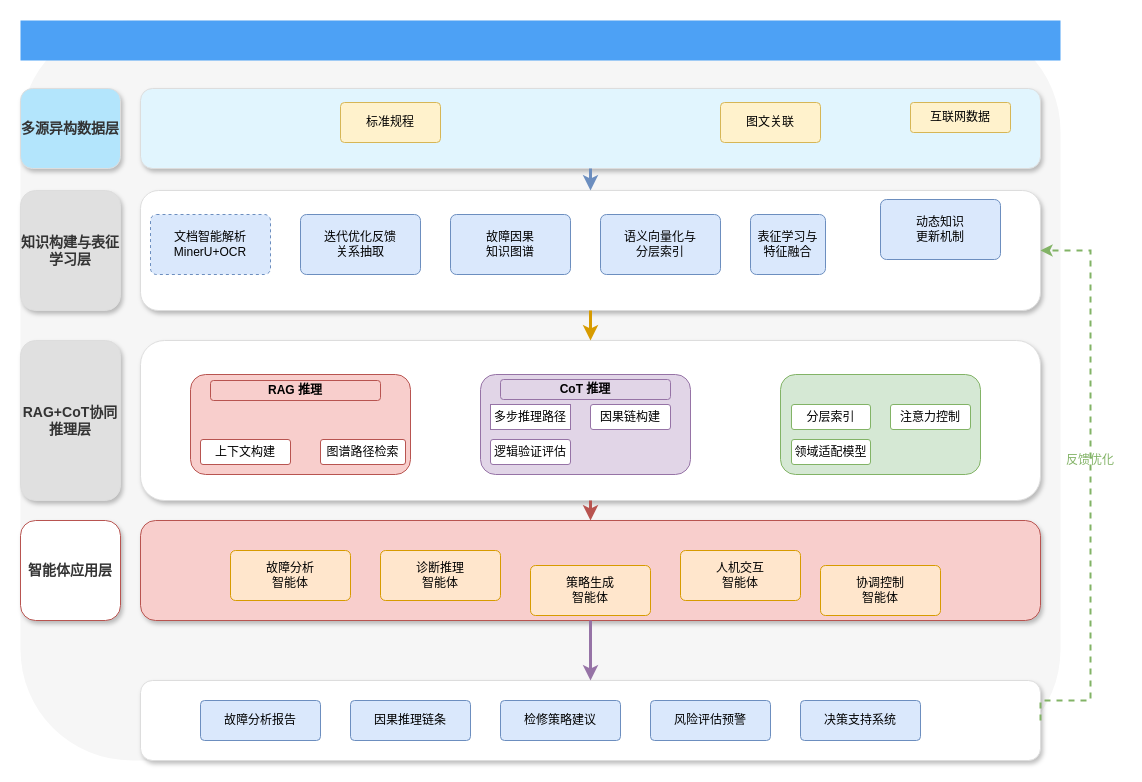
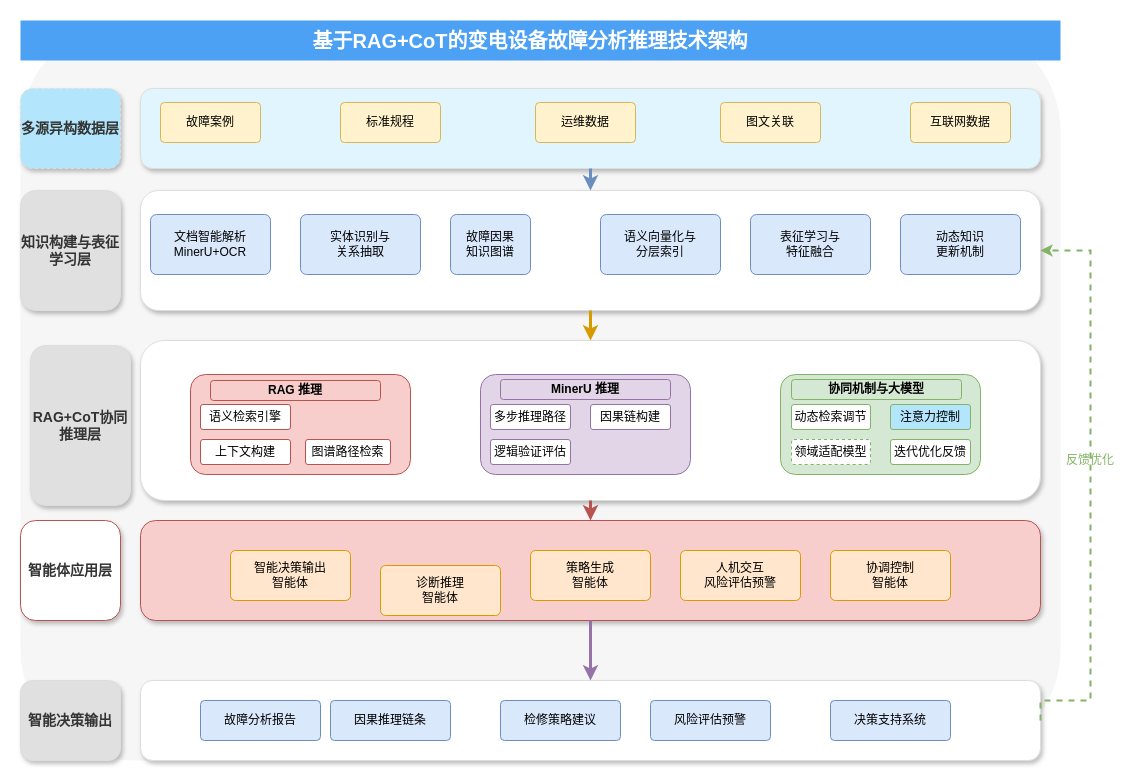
  <mxCell id="0" />
  <mxCell id="1" parent="0" />
  <mxCell id="2" value="" style="rounded=1;whiteSpace=wrap;html=1;fillColor=#F6F6F6;strokeColor=none;" parent="1" vertex="1"><mxGeometry x="20" y="20" width="1040" height="740" as="geometry" /></mxCell>
  <mxCell id="3" value="" style="rounded=0;whiteSpace=wrap;html=1;fillColor=#4DA1F5;strokeColor=none;" parent="1" vertex="1"><mxGeometry x="20" y="20" width="1040" height="40" as="geometry" /></mxCell>
+ <mxCell id="4" value="基于RAG+CoT的变电设备故障分析推理技术架构" style="text;html=1;strokeColor=none;fillColor=none;align=center;verticalAlign=middle;whiteSpace=wrap;rounded=0;fontSize=20;fontStyle=1;fontColor=#FFFFFF;" parent="1" vertex="1"><mxGeometry x="90" y="20" width="880" height="40" as="geometry" /></mxCell>
  <mxCell id="5" value="" style="rounded=1;whiteSpace=wrap;html=1;fillColor=#E1F5FE;strokeColor=#dddddd;shadow=1;strokeWidth=1;arcSize=15;" parent="1" vertex="1"><mxGeometry x="140" y="88" width="900" height="80" as="geometry" /></mxCell>
- <mxCell id="6" value="多源异构数据层" style="rounded=1;whiteSpace=wrap;html=1;fillColor=#B3E5FC;strokeColor=#dddddd;fontSize=14;fontStyle=1;fontColor=#333333;shadow=1;strokeWidth=1;align=center;verticalAlign=middle;arcSize=15;" parent="1" vertex="1"><mxGeometry x="20" y="88" width="100" height="80" as="geometry" /></mxCell>
+ <mxCell id="6" value="多源异构数据层" style="rounded=1;whiteSpace=wrap;html=1;fillColor=#B3E5FC;strokeColor=#dddddd;fontSize=14;fontStyle=1;fontColor=#333333;shadow=1;strokeWidth=1;align=center;verticalAlign=middle;arcSize=15;dashed=1;" parent="1" vertex="1"><mxGeometry x="20" y="88" width="100" height="80" as="geometry" /></mxCell>
+ <mxCell id="7" value="故障案例" style="rounded=1;whiteSpace=wrap;html=1;fillColor=#fff2cc;strokeColor=#d6b656;arcSize=10;" parent="1" vertex="1"><mxGeometry x="160" y="102" width="100" height="40" as="geometry" /></mxCell>
  <mxCell id="8" value="标准规程" style="rounded=1;whiteSpace=wrap;html=1;fillColor=#fff2cc;strokeColor=#d6b656;arcSize=10;" parent="1" vertex="1"><mxGeometry x="340" y="102" width="100" height="40" as="geometry" /></mxCell>
+ <mxCell id="9" value="运维数据" style="rounded=1;whiteSpace=wrap;html=1;fillColor=#fff2cc;strokeColor=#d6b656;arcSize=10;" parent="1" vertex="1"><mxGeometry x="535" y="102" width="100" height="40" as="geometry" /></mxCell>
  <mxCell id="10" value="图文关联" style="rounded=1;whiteSpace=wrap;html=1;fillColor=#fff2cc;strokeColor=#d6b656;arcSize=10;" parent="1" vertex="1"><mxGeometry x="720" y="102" width="100" height="40" as="geometry" /></mxCell>
- <mxCell id="11" value="互联网数据" style="rounded=1;whiteSpace=wrap;html=1;fillColor=#fff2cc;strokeColor=#d6b656;arcSize=10;" parent="1" vertex="1"><mxGeometry x="910" y="102" width="100" height="30" as="geometry" /></mxCell>
+ <mxCell id="11" value="互联网数据" style="rounded=1;whiteSpace=wrap;html=1;fillColor=#fff2cc;strokeColor=#d6b656;arcSize=10;" parent="1" vertex="1"><mxGeometry x="910" y="102" width="100" height="40" as="geometry" /></mxCell>
  <mxCell id="12" value="" style="rounded=1;whiteSpace=wrap;html=1;fillColor=#FFFFFF;strokeColor=#dddddd;shadow=1;strokeWidth=1;arcSize=15;" parent="1" vertex="1"><mxGeometry x="140" y="190" width="900" height="120" as="geometry" /></mxCell>
  <mxCell id="13" value="知识构建与表征学习层" style="rounded=1;whiteSpace=wrap;html=1;fillColor=#E0E0E0;strokeColor=#dddddd;fontSize=14;fontStyle=1;fontColor=#333333;shadow=1;strokeWidth=1;align=center;verticalAlign=middle;arcSize=15;" parent="1" vertex="1"><mxGeometry x="20" y="190" width="100" height="120" as="geometry" /></mxCell>
- <mxCell id="14" value="文档智能解析&#10;MinerU+OCR" style="rounded=1;whiteSpace=wrap;html=1;fillColor=#dae8fc;strokeColor=#6c8ebf;arcSize=10;dashed=1;" parent="1" vertex="1"><mxGeometry x="150" y="214" width="120" height="60" as="geometry" /></mxCell>
- <mxCell id="15" value="迭代优化反馈&#10;关系抽取" style="rounded=1;whiteSpace=wrap;html=1;fillColor=#dae8fc;strokeColor=#6c8ebf;arcSize=10;" parent="1" vertex="1"><mxGeometry x="300" y="214" width="120" height="60" as="geometry" /></mxCell>
- <mxCell id="16" value="故障因果&#10;知识图谱" style="rounded=1;whiteSpace=wrap;html=1;fillColor=#dae8fc;strokeColor=#6c8ebf;arcSize=10;" parent="1" vertex="1"><mxGeometry x="450" y="214" width="120" height="60" as="geometry" /></mxCell>
+ <mxCell id="14" value="文档智能解析&#10;MinerU+OCR" style="rounded=1;whiteSpace=wrap;html=1;fillColor=#dae8fc;strokeColor=#6c8ebf;arcSize=10;" parent="1" vertex="1"><mxGeometry x="150" y="214" width="120" height="60" as="geometry" /></mxCell>
+ <mxCell id="15" value="实体识别与&#10;关系抽取" style="rounded=1;whiteSpace=wrap;html=1;fillColor=#dae8fc;strokeColor=#6c8ebf;arcSize=10;" parent="1" vertex="1"><mxGeometry x="300" y="214" width="120" height="60" as="geometry" /></mxCell>
+ <mxCell id="16" value="故障因果&#10;知识图谱" style="rounded=1;whiteSpace=wrap;html=1;fillColor=#dae8fc;strokeColor=#6c8ebf;arcSize=10;" parent="1" vertex="1"><mxGeometry x="450" y="214" width="80" height="60" as="geometry" /></mxCell>
  <mxCell id="17" value="语义向量化与&#10;分层索引" style="rounded=1;whiteSpace=wrap;html=1;fillColor=#dae8fc;strokeColor=#6c8ebf;arcSize=10;" parent="1" vertex="1"><mxGeometry x="600" y="214" width="120" height="60" as="geometry" /></mxCell>
- <mxCell id="18" value="表征学习与&#10;特征融合" style="rounded=1;whiteSpace=wrap;html=1;fillColor=#dae8fc;strokeColor=#6c8ebf;arcSize=10;" parent="1" vertex="1"><mxGeometry x="750" y="214" width="75" height="60" as="geometry" /></mxCell>
- <mxCell id="19" value="动态知识&#10;更新机制" style="rounded=1;whiteSpace=wrap;html=1;fillColor=#dae8fc;strokeColor=#6c8ebf;arcSize=10;" parent="1" vertex="1"><mxGeometry x="880" y="199" width="120" height="60" as="geometry" /></mxCell>
+ <mxCell id="18" value="表征学习与&#10;特征融合" style="rounded=1;whiteSpace=wrap;html=1;fillColor=#dae8fc;strokeColor=#6c8ebf;arcSize=10;" parent="1" vertex="1"><mxGeometry x="750" y="214" width="120" height="60" as="geometry" /></mxCell>
+ <mxCell id="19" value="动态知识&#10;更新机制" style="rounded=1;whiteSpace=wrap;html=1;fillColor=#dae8fc;strokeColor=#6c8ebf;arcSize=10;" parent="1" vertex="1"><mxGeometry x="900" y="214" width="120" height="60" as="geometry" /></mxCell>
  <mxCell id="20" value="" style="rounded=1;whiteSpace=wrap;html=1;fillColor=#FFFFFF;strokeColor=#dddddd;shadow=1;strokeWidth=1;arcSize=15;" parent="1" vertex="1"><mxGeometry x="140" y="340" width="900" height="160" as="geometry" /></mxCell>
- <mxCell id="21" value="RAG+CoT协同推理层" style="rounded=1;whiteSpace=wrap;html=1;fillColor=#E0E0E0;strokeColor=#dddddd;fontSize=14;fontStyle=1;fontColor=#333333;shadow=1;strokeWidth=1;align=center;verticalAlign=middle;arcSize=15;" parent="1" vertex="1"><mxGeometry x="20" y="340" width="100" height="160" as="geometry" /></mxCell>
+ <mxCell id="21" value="RAG+CoT协同推理层" style="rounded=1;whiteSpace=wrap;html=1;fillColor=#E0E0E0;strokeColor=#dddddd;fontSize=14;fontStyle=1;fontColor=#333333;shadow=1;strokeWidth=1;align=center;verticalAlign=middle;arcSize=15;" parent="1" vertex="1"><mxGeometry x="30" y="345" width="100" height="160" as="geometry" /></mxCell>
  <mxCell id="22" value="" style="rounded=1;whiteSpace=wrap;html=1;fillColor=#f8cecc;strokeColor=#b85450;fontSize=12;fontStyle=1;arcSize=15;" parent="1" vertex="1"><mxGeometry x="190" y="374" width="220" height="100" as="geometry" /></mxCell>
  <mxCell id="23" value="RAG 推理" style="rounded=1;whiteSpace=wrap;html=1;fillColor=#f8cecc;strokeColor=#b85450;fontSize=12;fontStyle=1;arcSize=15;" parent="1" vertex="1"><mxGeometry x="210" y="380" width="170" height="20" as="geometry" /></mxCell>
+ <mxCell id="24" value="语义检索引擎" style="rounded=1;whiteSpace=wrap;html=1;fillColor=#ffffff;strokeColor=#b85450;arcSize=10;" parent="1" vertex="1"><mxGeometry x="200" y="404" width="90" height="25" as="geometry" /></mxCell>
  <mxCell id="25" value="上下文构建" style="rounded=1;whiteSpace=wrap;html=1;fillColor=#ffffff;strokeColor=#b85450;arcSize=10;" parent="1" vertex="1"><mxGeometry x="200" y="439" width="90" height="25" as="geometry" /></mxCell>
- <mxCell id="26" value="图谱路径检索" style="rounded=1;whiteSpace=wrap;html=1;fillColor=#ffffff;strokeColor=#b85450;arcSize=10;" parent="1" vertex="1"><mxGeometry x="320" y="439" width="85" height="25" as="geometry" /></mxCell>
+ <mxCell id="26" value="图谱路径检索" style="rounded=1;whiteSpace=wrap;html=1;fillColor=#ffffff;strokeColor=#b85450;arcSize=10;" parent="1" vertex="1"><mxGeometry x="305" y="439" width="85" height="25" as="geometry" /></mxCell>
  <mxCell id="27" value="" style="rounded=1;whiteSpace=wrap;html=1;fillColor=#e1d5e7;strokeColor=#9673a6;fontSize=12;fontStyle=1;arcSize=15;" parent="1" vertex="1"><mxGeometry x="480" y="374" width="210" height="100" as="geometry" /></mxCell>
- <mxCell id="28" value="CoT 推理" style="rounded=1;whiteSpace=wrap;html=1;fillColor=#e1d5e7;strokeColor=#9673a6;fontSize=12;fontStyle=1;arcSize=15;" parent="1" vertex="1"><mxGeometry x="500" y="379" width="170" height="20" as="geometry" /></mxCell>
- <mxCell id="29" value="多步推理路径" style="whiteSpace=wrap;html=1;fillColor=#ffffff;strokeColor=#9673a6;arcSize=10;rounded=0;" parent="1" vertex="1"><mxGeometry x="490" y="404" width="80" height="25" as="geometry" /></mxCell>
+ <mxCell id="28" value="MinerU 推理" style="rounded=1;whiteSpace=wrap;html=1;fillColor=#e1d5e7;strokeColor=#9673a6;fontSize=12;fontStyle=1;arcSize=15;" parent="1" vertex="1"><mxGeometry x="500" y="379" width="170" height="20" as="geometry" /></mxCell>
+ <mxCell id="29" value="多步推理路径" style="rounded=1;whiteSpace=wrap;html=1;fillColor=#ffffff;strokeColor=#9673a6;arcSize=10;" parent="1" vertex="1"><mxGeometry x="490" y="404" width="80" height="25" as="geometry" /></mxCell>
  <mxCell id="30" value="因果链构建" style="rounded=1;whiteSpace=wrap;html=1;fillColor=#ffffff;strokeColor=#9673a6;arcSize=10;" parent="1" vertex="1"><mxGeometry x="590" y="404" width="80" height="25" as="geometry" /></mxCell>
  <mxCell id="31" value="逻辑验证评估" style="rounded=1;whiteSpace=wrap;html=1;fillColor=#ffffff;strokeColor=#9673a6;arcSize=10;" parent="1" vertex="1"><mxGeometry x="490" y="439" width="80" height="25" as="geometry" /></mxCell>
  <mxCell id="32" value="" style="rounded=1;whiteSpace=wrap;html=1;fillColor=#d5e8d4;strokeColor=#82b366;fontSize=12;fontStyle=1;arcSize=15;" parent="1" vertex="1"><mxGeometry x="780" y="374" width="200" height="100" as="geometry" /></mxCell>
- <mxCell id="34" value="分层索引" style="rounded=1;whiteSpace=wrap;html=1;fillColor=#ffffff;strokeColor=#82b366;arcSize=10;" parent="1" vertex="1"><mxGeometry x="791" y="404" width="79" height="25" as="geometry" /></mxCell>
- <mxCell id="35" value="注意力控制" style="rounded=1;whiteSpace=wrap;html=1;fillColor=#ffffff;strokeColor=#82b366;arcSize=10;" parent="1" vertex="1"><mxGeometry x="890" y="404" width="80" height="25" as="geometry" /></mxCell>
- <mxCell id="36" value="领域适配模型" style="rounded=1;whiteSpace=wrap;html=1;fillColor=#ffffff;strokeColor=#82b366;arcSize=10;" parent="1" vertex="1"><mxGeometry x="791" y="439" width="79" height="25" as="geometry" /></mxCell>
+ <mxCell id="33" value="协同机制与大模型" style="rounded=1;whiteSpace=wrap;html=1;fillColor=#d5e8d4;strokeColor=#82b366;fontSize=12;fontStyle=1;arcSize=15;" parent="1" vertex="1"><mxGeometry x="791" y="379" width="170" height="20" as="geometry" /></mxCell>
+ <mxCell id="34" value="动态检索调节" style="rounded=1;whiteSpace=wrap;html=1;fillColor=#ffffff;strokeColor=#82b366;arcSize=10;" parent="1" vertex="1"><mxGeometry x="791" y="404" width="79" height="25" as="geometry" /></mxCell>
+ <mxCell id="35" value="注意力控制" style="rounded=1;whiteSpace=wrap;html=1;fillColor=#b3e5fc;strokeColor=#82b366;arcSize=10;" parent="1" vertex="1"><mxGeometry x="890" y="404" width="80" height="25" as="geometry" /></mxCell>
+ <mxCell id="36" value="领域适配模型" style="rounded=1;whiteSpace=wrap;html=1;fillColor=#ffffff;strokeColor=#82b366;arcSize=10;dashed=1;" parent="1" vertex="1"><mxGeometry x="791" y="439" width="79" height="25" as="geometry" /></mxCell>
+ <mxCell id="37" value="迭代优化反馈" style="rounded=1;whiteSpace=wrap;html=1;fillColor=#ffffff;strokeColor=#82b366;arcSize=10;" parent="1" vertex="1"><mxGeometry x="890" y="439" width="80" height="25" as="geometry" /></mxCell>
  <mxCell id="38" value="" style="rounded=1;whiteSpace=wrap;html=1;fillColor=#f8cecc;strokeColor=#b85450;shadow=1;strokeWidth=1;arcSize=15;" parent="1" vertex="1"><mxGeometry x="140" y="520" width="900" height="100" as="geometry" /></mxCell>
  <mxCell id="39" value="智能体应用层" style="rounded=1;whiteSpace=wrap;html=1;fillColor=#ffffff;strokeColor=#b85450;fontSize=14;fontStyle=1;fontColor=#333333;shadow=1;strokeWidth=1;align=center;verticalAlign=middle;arcSize=15;" parent="1" vertex="1"><mxGeometry x="20" y="520" width="100" height="100" as="geometry" /></mxCell>
- <mxCell id="40" value="故障分析&#10;智能体" style="rounded=1;whiteSpace=wrap;html=1;fillColor=#ffe6cc;strokeColor=#d79b00;arcSize=10;" parent="1" vertex="1"><mxGeometry x="230" y="550" width="120" height="50" as="geometry" /></mxCell>
- <mxCell id="41" value="诊断推理&#10;智能体" style="rounded=1;whiteSpace=wrap;html=1;fillColor=#ffe6cc;strokeColor=#d79b00;arcSize=10;" parent="1" vertex="1"><mxGeometry x="380" y="550" width="120" height="50" as="geometry" /></mxCell>
- <mxCell id="42" value="策略生成&#10;智能体" style="rounded=1;whiteSpace=wrap;html=1;fillColor=#ffe6cc;strokeColor=#d79b00;arcSize=10;" parent="1" vertex="1"><mxGeometry x="530" y="565" width="120" height="50" as="geometry" /></mxCell>
- <mxCell id="43" value="人机交互&#10;智能体" style="rounded=1;whiteSpace=wrap;html=1;fillColor=#ffe6cc;strokeColor=#d79b00;arcSize=10;" parent="1" vertex="1"><mxGeometry x="680" y="550" width="120" height="50" as="geometry" /></mxCell>
- <mxCell id="44" value="协调控制&#10;智能体" style="rounded=1;whiteSpace=wrap;html=1;fillColor=#ffe6cc;strokeColor=#d79b00;arcSize=10;" parent="1" vertex="1"><mxGeometry x="820" y="565" width="120" height="50" as="geometry" /></mxCell>
+ <mxCell id="40" value="智能决策输出&#10;智能体" style="rounded=1;whiteSpace=wrap;html=1;fillColor=#ffe6cc;strokeColor=#d79b00;arcSize=10;" parent="1" vertex="1"><mxGeometry x="230" y="550" width="120" height="50" as="geometry" /></mxCell>
+ <mxCell id="41" value="诊断推理&#10;智能体" style="rounded=1;whiteSpace=wrap;html=1;fillColor=#ffe6cc;strokeColor=#d79b00;arcSize=10;" parent="1" vertex="1"><mxGeometry x="380" y="565" width="120" height="50" as="geometry" /></mxCell>
+ <mxCell id="42" value="策略生成&#10;智能体" style="rounded=1;whiteSpace=wrap;html=1;fillColor=#ffe6cc;strokeColor=#d79b00;arcSize=10;" parent="1" vertex="1"><mxGeometry x="530" y="550" width="120" height="50" as="geometry" /></mxCell>
+ <mxCell id="43" value="人机交互&#10;风险评估预警" style="rounded=1;whiteSpace=wrap;html=1;fillColor=#ffe6cc;strokeColor=#d79b00;arcSize=10;" parent="1" vertex="1"><mxGeometry x="680" y="550" width="120" height="50" as="geometry" /></mxCell>
+ <mxCell id="44" value="协调控制&#10;智能体" style="rounded=1;whiteSpace=wrap;html=1;fillColor=#ffe6cc;strokeColor=#d79b00;arcSize=10;" parent="1" vertex="1"><mxGeometry x="830" y="550" width="120" height="50" as="geometry" /></mxCell>
  <mxCell id="45" value="" style="rounded=1;whiteSpace=wrap;html=1;fillColor=#FFFFFF;strokeColor=#dddddd;shadow=1;strokeWidth=1;arcSize=15;" parent="1" vertex="1"><mxGeometry x="140" y="680" width="900" height="80" as="geometry" /></mxCell>
+ <mxCell id="46" value="智能决策输出" style="rounded=1;whiteSpace=wrap;html=1;fillColor=#E0E0E0;strokeColor=#dddddd;fontSize=14;fontStyle=1;fontColor=#333333;shadow=1;strokeWidth=1;align=center;verticalAlign=middle;arcSize=15;" parent="1" vertex="1"><mxGeometry x="20" y="680" width="100" height="80" as="geometry" /></mxCell>
  <mxCell id="47" value="故障分析报告" style="rounded=1;whiteSpace=wrap;html=1;fillColor=#dae8fc;strokeColor=#6c8ebf;arcSize=10;" parent="1" vertex="1"><mxGeometry x="200" y="700" width="120" height="40" as="geometry" /></mxCell>
- <mxCell id="48" value="因果推理链条" style="rounded=1;whiteSpace=wrap;html=1;fillColor=#dae8fc;strokeColor=#6c8ebf;arcSize=10;" parent="1" vertex="1"><mxGeometry x="350" y="700" width="120" height="40" as="geometry" /></mxCell>
+ <mxCell id="48" value="因果推理链条" style="rounded=1;whiteSpace=wrap;html=1;fillColor=#dae8fc;strokeColor=#6c8ebf;arcSize=10;" parent="1" vertex="1"><mxGeometry x="330" y="700" width="120" height="40" as="geometry" /></mxCell>
  <mxCell id="49" value="检修策略建议" style="rounded=1;whiteSpace=wrap;html=1;fillColor=#dae8fc;strokeColor=#6c8ebf;arcSize=10;" parent="1" vertex="1"><mxGeometry x="500" y="700" width="120" height="40" as="geometry" /></mxCell>
  <mxCell id="50" value="风险评估预警" style="rounded=1;whiteSpace=wrap;html=1;fillColor=#dae8fc;strokeColor=#6c8ebf;arcSize=10;" parent="1" vertex="1"><mxGeometry x="650" y="700" width="120" height="40" as="geometry" /></mxCell>
- <mxCell id="51" value="决策支持系统" style="rounded=1;whiteSpace=wrap;html=1;fillColor=#dae8fc;strokeColor=#6c8ebf;arcSize=10;" parent="1" vertex="1"><mxGeometry x="800" y="700" width="120" height="40" as="geometry" /></mxCell>
+ <mxCell id="51" value="决策支持系统" style="rounded=1;whiteSpace=wrap;html=1;fillColor=#dae8fc;strokeColor=#6c8ebf;arcSize=10;" parent="1" vertex="1"><mxGeometry x="830" y="700" width="120" height="40" as="geometry" /></mxCell>
  <mxCell id="52" style="edgeStyle=orthogonalEdgeStyle;rounded=0;orthogonalLoop=1;jettySize=auto;html=1;exitX=0.5;exitY=1;entryX=0.5;entryY=0;strokeWidth=3;strokeColor=#6c8ebf;" parent="1" source="5" target="12" edge="1"><mxGeometry relative="1" as="geometry" /></mxCell>
  <mxCell id="53" style="edgeStyle=orthogonalEdgeStyle;rounded=0;orthogonalLoop=1;jettySize=auto;html=1;exitX=0.5;exitY=1;entryX=0.5;entryY=0;strokeWidth=3;strokeColor=#d79b00;" parent="1" source="12" target="20" edge="1"><mxGeometry relative="1" as="geometry" /></mxCell>
  <mxCell id="54" style="edgeStyle=orthogonalEdgeStyle;rounded=0;orthogonalLoop=1;jettySize=auto;html=1;exitX=0.5;exitY=1;entryX=0.5;entryY=0;strokeWidth=3;strokeColor=#b85450;" parent="1" source="20" target="38" edge="1"><mxGeometry relative="1" as="geometry" /></mxCell>
  <mxCell id="55" style="edgeStyle=orthogonalEdgeStyle;rounded=0;orthogonalLoop=1;jettySize=auto;html=1;exitX=0.5;exitY=1;entryX=0.5;entryY=0;strokeWidth=3;strokeColor=#9673a6;" parent="1" source="38" target="45" edge="1"><mxGeometry relative="1" as="geometry" /></mxCell>
  <mxCell id="56" style="edgeStyle=orthogonalEdgeStyle;rounded=0;orthogonalLoop=1;jettySize=auto;html=1;exitX=1;exitY=0.5;entryX=1;entryY=0.5;strokeWidth=2;strokeColor=#82b366;dashed=1;" parent="1" source="45" target="12" edge="1"><mxGeometry relative="1" as="geometry"><Array as="points"><mxPoint x="1040" y="700" /><mxPoint x="1090" y="700" /><mxPoint x="1090" y="250" /></Array></mxGeometry></mxCell>
  <mxCell id="57" value="反馈优化" style="text;html=1;strokeColor=none;fillColor=none;align=center;verticalAlign=middle;whiteSpace=wrap;rounded=0;fontSize=12;fontColor=#82b366;" parent="1" vertex="1"><mxGeometry x="1060" y="450" width="60" height="20" as="geometry" /></mxCell>
